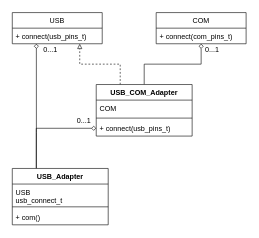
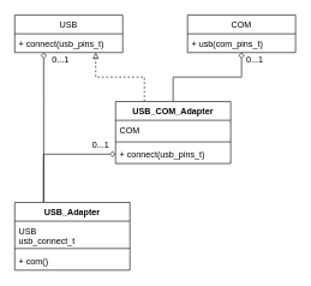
  <mxCell id="0" />
  <mxCell id="1" parent="0" />
  <mxCell id="2" value="USB" style="swimlane;fontStyle=0;childLayout=stackLayout;horizontal=1;startSize=26;fillColor=none;horizontalStack=0;resizeParent=1;resizeParentMax=0;resizeLast=0;collapsible=1;marginBottom=0;" vertex="1" parent="1"><mxGeometry x="20" y="20" width="150" height="52" as="geometry" /></mxCell>
  <mxCell id="3" value="+ connect(usb_pins_t)" style="text;strokeColor=none;fillColor=none;align=left;verticalAlign=top;spacingLeft=4;spacingRight=4;overflow=hidden;rotatable=0;points=[[0,0.5],[1,0.5]];portConstraint=eastwest;" vertex="1" parent="2"><mxGeometry y="26" width="150" height="26" as="geometry" /></mxCell>
  <mxCell id="4" value="COM" style="swimlane;fontStyle=0;childLayout=stackLayout;horizontal=1;startSize=26;fillColor=none;horizontalStack=0;resizeParent=1;resizeParentMax=0;resizeLast=0;collapsible=1;marginBottom=0;" vertex="1" parent="1"><mxGeometry x="260" y="20" width="150" height="52" as="geometry" /></mxCell>
- <mxCell id="5" value="+ connect(com_pins_t)" style="text;strokeColor=none;fillColor=none;align=left;verticalAlign=top;spacingLeft=4;spacingRight=4;overflow=hidden;rotatable=0;points=[[0,0.5],[1,0.5]];portConstraint=eastwest;" vertex="1" parent="4"><mxGeometry y="26" width="150" height="26" as="geometry" /></mxCell>
+ <mxCell id="5" value="+ usb(com_pins_t)" style="text;strokeColor=none;fillColor=none;align=left;verticalAlign=top;spacingLeft=4;spacingRight=4;overflow=hidden;rotatable=0;points=[[0,0.5],[1,0.5]];portConstraint=eastwest;" vertex="1" parent="4"><mxGeometry y="26" width="150" height="26" as="geometry" /></mxCell>
  <mxCell id="6" style="edgeStyle=orthogonalEdgeStyle;rounded=0;orthogonalLoop=1;jettySize=auto;html=1;entryX=0.5;entryY=1;entryDx=0;entryDy=0;endArrow=diamond;endFill=0;" edge="1" parent="1" source="8" target="4"><mxGeometry relative="1" as="geometry" /></mxCell>
  <mxCell id="7" style="edgeStyle=orthogonalEdgeStyle;rounded=0;orthogonalLoop=1;jettySize=auto;html=1;exitX=0.25;exitY=0;exitDx=0;exitDy=0;entryX=0.75;entryY=1;entryDx=0;entryDy=0;endArrow=block;endFill=0;dashed=1;" edge="1" parent="1" source="8" target="2"><mxGeometry relative="1" as="geometry" /></mxCell>
  <mxCell id="8" value="USB_COM_Adapter" style="swimlane;fontStyle=1;align=center;verticalAlign=top;childLayout=stackLayout;horizontal=1;startSize=26;horizontalStack=0;resizeParent=1;resizeParentMax=0;resizeLast=0;collapsible=1;marginBottom=0;" vertex="1" parent="1"><mxGeometry x="160" y="140" width="160" height="86" as="geometry"><mxRectangle x="110" y="260" width="100" height="26" as="alternateBounds" /></mxGeometry></mxCell>
  <mxCell id="9" value="COM" style="text;strokeColor=none;fillColor=none;align=left;verticalAlign=top;spacingLeft=4;spacingRight=4;overflow=hidden;rotatable=0;points=[[0,0.5],[1,0.5]];portConstraint=eastwest;" vertex="1" parent="8"><mxGeometry y="26" width="160" height="26" as="geometry" /></mxCell>
  <mxCell id="10" value="" style="line;strokeWidth=1;fillColor=none;align=left;verticalAlign=middle;spacingTop=-1;spacingLeft=3;spacingRight=3;rotatable=0;labelPosition=right;points=[];portConstraint=eastwest;" vertex="1" parent="8"><mxGeometry y="52" width="160" height="8" as="geometry" /></mxCell>
  <mxCell id="11" value="+ connect(usb_pins_t)" style="text;strokeColor=none;fillColor=none;align=left;verticalAlign=top;spacingLeft=4;spacingRight=4;overflow=hidden;rotatable=0;points=[[0,0.5],[1,0.5]];portConstraint=eastwest;" vertex="1" parent="8"><mxGeometry y="60" width="160" height="26" as="geometry" /></mxCell>
  <mxCell id="12" style="edgeStyle=orthogonalEdgeStyle;rounded=0;orthogonalLoop=1;jettySize=auto;html=1;entryX=0.25;entryY=1;entryDx=0;entryDy=0;endArrow=diamond;endFill=0;" edge="1" parent="1"><mxGeometry relative="1" as="geometry"><mxPoint x="60.167" y="280" as="sourcePoint" /><mxPoint x="60.167" y="72" as="targetPoint" /><Array as="points"><mxPoint x="60" y="220" /><mxPoint x="60" y="220" /></Array></mxGeometry></mxCell>
  <mxCell id="13" style="edgeStyle=orthogonalEdgeStyle;rounded=0;orthogonalLoop=1;jettySize=auto;html=1;entryX=0;entryY=0.5;entryDx=0;entryDy=0;endArrow=diamond;endFill=0;" edge="1" parent="1" source="14" target="11"><mxGeometry relative="1" as="geometry"><Array as="points"><mxPoint x="60" y="213" /></Array></mxGeometry></mxCell>
  <mxCell id="14" value="USB_Adapter" style="swimlane;fontStyle=1;align=center;verticalAlign=top;childLayout=stackLayout;horizontal=1;startSize=26;horizontalStack=0;resizeParent=1;resizeParentMax=0;resizeLast=0;collapsible=1;marginBottom=0;" vertex="1" parent="1"><mxGeometry x="20" y="280" width="160" height="94" as="geometry" /></mxCell>
  <mxCell id="15" value="USB&#10;usb_connect_t&#10;" style="text;strokeColor=none;fillColor=none;align=left;verticalAlign=top;spacingLeft=4;spacingRight=4;overflow=hidden;rotatable=0;points=[[0,0.5],[1,0.5]];portConstraint=eastwest;" vertex="1" parent="14"><mxGeometry y="26" width="160" height="34" as="geometry" /></mxCell>
  <mxCell id="16" value="" style="line;strokeWidth=1;fillColor=none;align=left;verticalAlign=middle;spacingTop=-1;spacingLeft=3;spacingRight=3;rotatable=0;labelPosition=right;points=[];portConstraint=eastwest;" vertex="1" parent="14"><mxGeometry y="60" width="160" height="8" as="geometry" /></mxCell>
  <mxCell id="17" value="+ com()" style="text;strokeColor=none;fillColor=none;align=left;verticalAlign=top;spacingLeft=4;spacingRight=4;overflow=hidden;rotatable=0;points=[[0,0.5],[1,0.5]];portConstraint=eastwest;" vertex="1" parent="14"><mxGeometry y="68" width="160" height="26" as="geometry" /></mxCell>
  <mxCell id="18" value="0...1" style="text;html=1;resizable=0;points=[];autosize=1;align=left;verticalAlign=top;spacingTop=-4;" vertex="1" parent="1"><mxGeometry x="126" y="190" width="40" height="20" as="geometry" /></mxCell>
  <mxCell id="19" value="0...1" style="text;html=1;resizable=0;points=[];autosize=1;align=left;verticalAlign=top;spacingTop=-4;" vertex="1" parent="1"><mxGeometry x="70" y="72" width="40" height="20" as="geometry" /></mxCell>
  <mxCell id="20" value="0...1" style="text;html=1;resizable=0;points=[];autosize=1;align=left;verticalAlign=top;spacingTop=-4;" vertex="1" parent="1"><mxGeometry x="340" y="72" width="40" height="20" as="geometry" /></mxCell>
